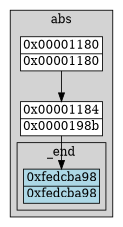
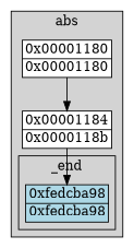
  digraph {
    node [fillcolor=white margin=0 shape=none style="filled,solid"]
    n1 [fillcolor=lightblue label=<<TABLE BORDER="1" CELLBORDER="0" CELLSPACING="0"><TR><TD>0xfedcba98</TD></TR><HR/><TR><TD>0xfedcba98</TD></TR></TABLE>>]
    n2 [label=<<TABLE BORDER="1" CELLBORDER="0" CELLSPACING="0"><TR><TD>0x00001180</TD></TR><HR/><TR><TD>0x00001180</TD></TR></TABLE>>]
-   n3 [label=<<TABLE BORDER="1" CELLBORDER="0" CELLSPACING="0"><TR><TD>0x00001184</TD></TR><HR/><TR><TD>0x0000198b</TD></TR></TABLE>>]
+   n3 [label=<<TABLE BORDER="1" CELLBORDER="0" CELLSPACING="0"><TR><TD>0x00001184</TD></TR><HR/><TR><TD>0x0000118b</TD></TR></TABLE>>]
    subgraph cluster_1 {
      color=black
      fillcolor=lightgrey
      label=abs
      style="filled,solid"
      n2
      n3
      subgraph cluster_2 {
        color=black
        fillcolor=lightgrey
        label=_end
        style="filled,solid"
        n1
      }
    }
    n2 -> n3
    n3 -> n1
  }
